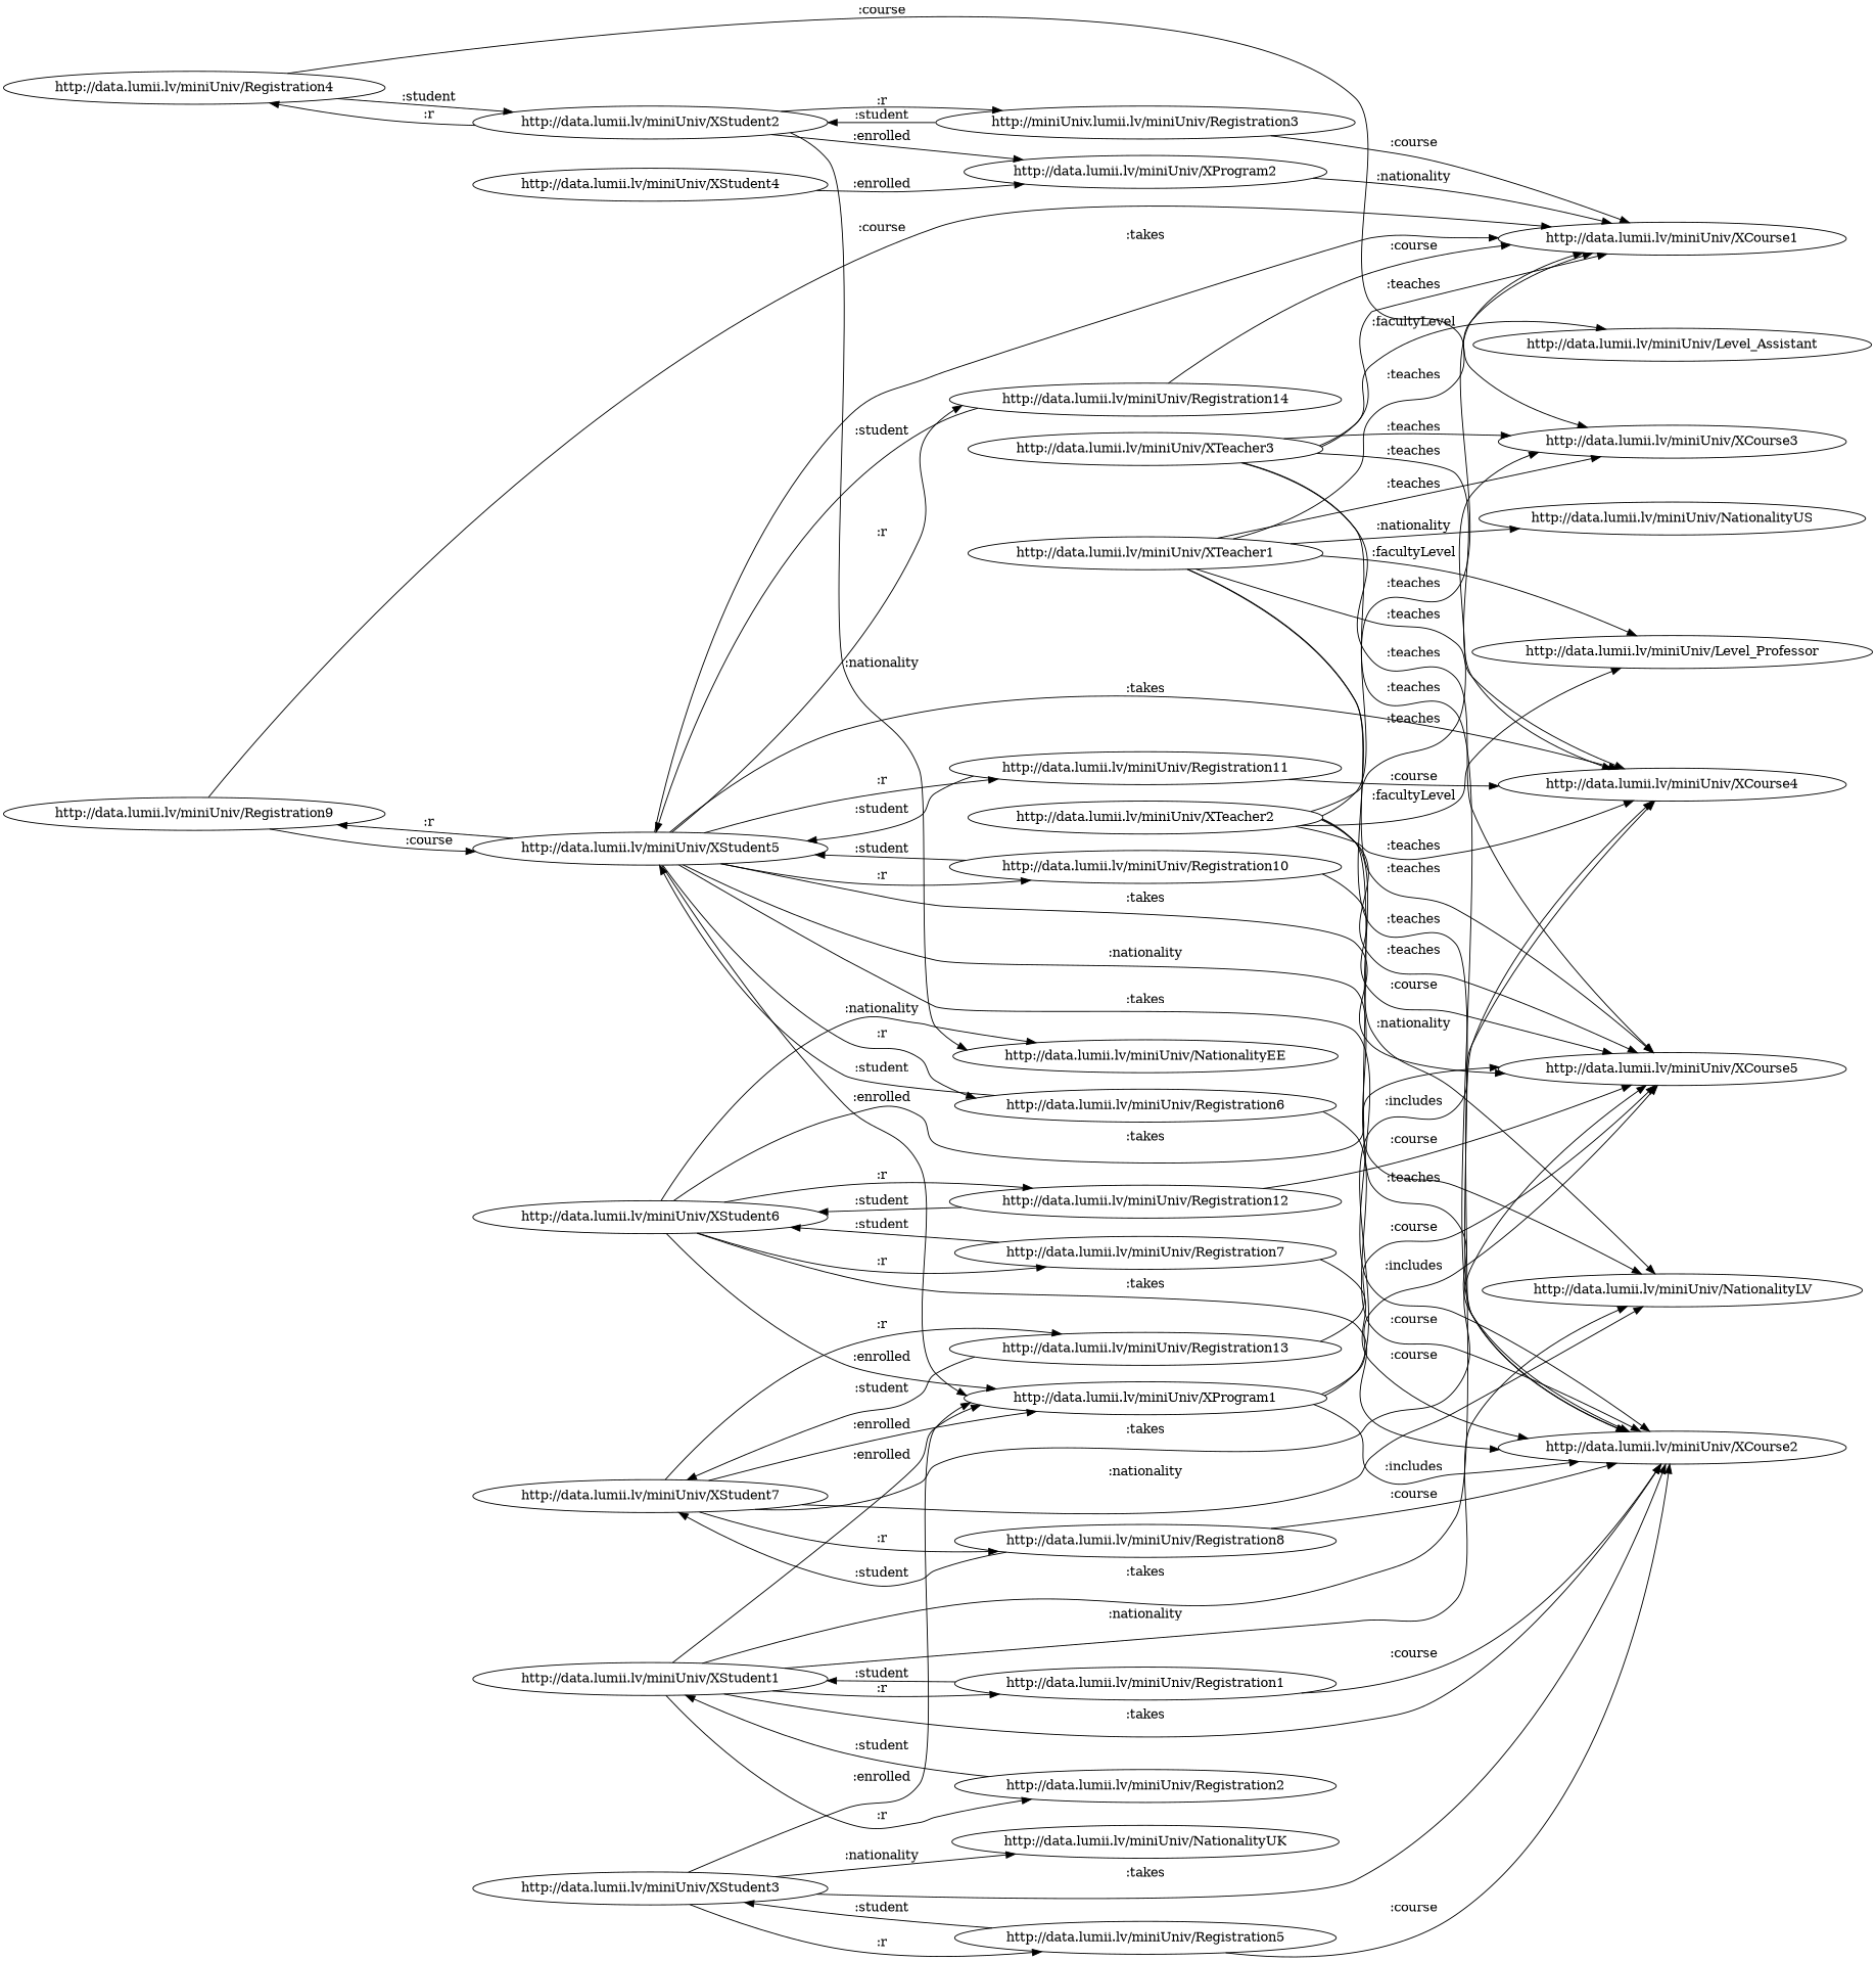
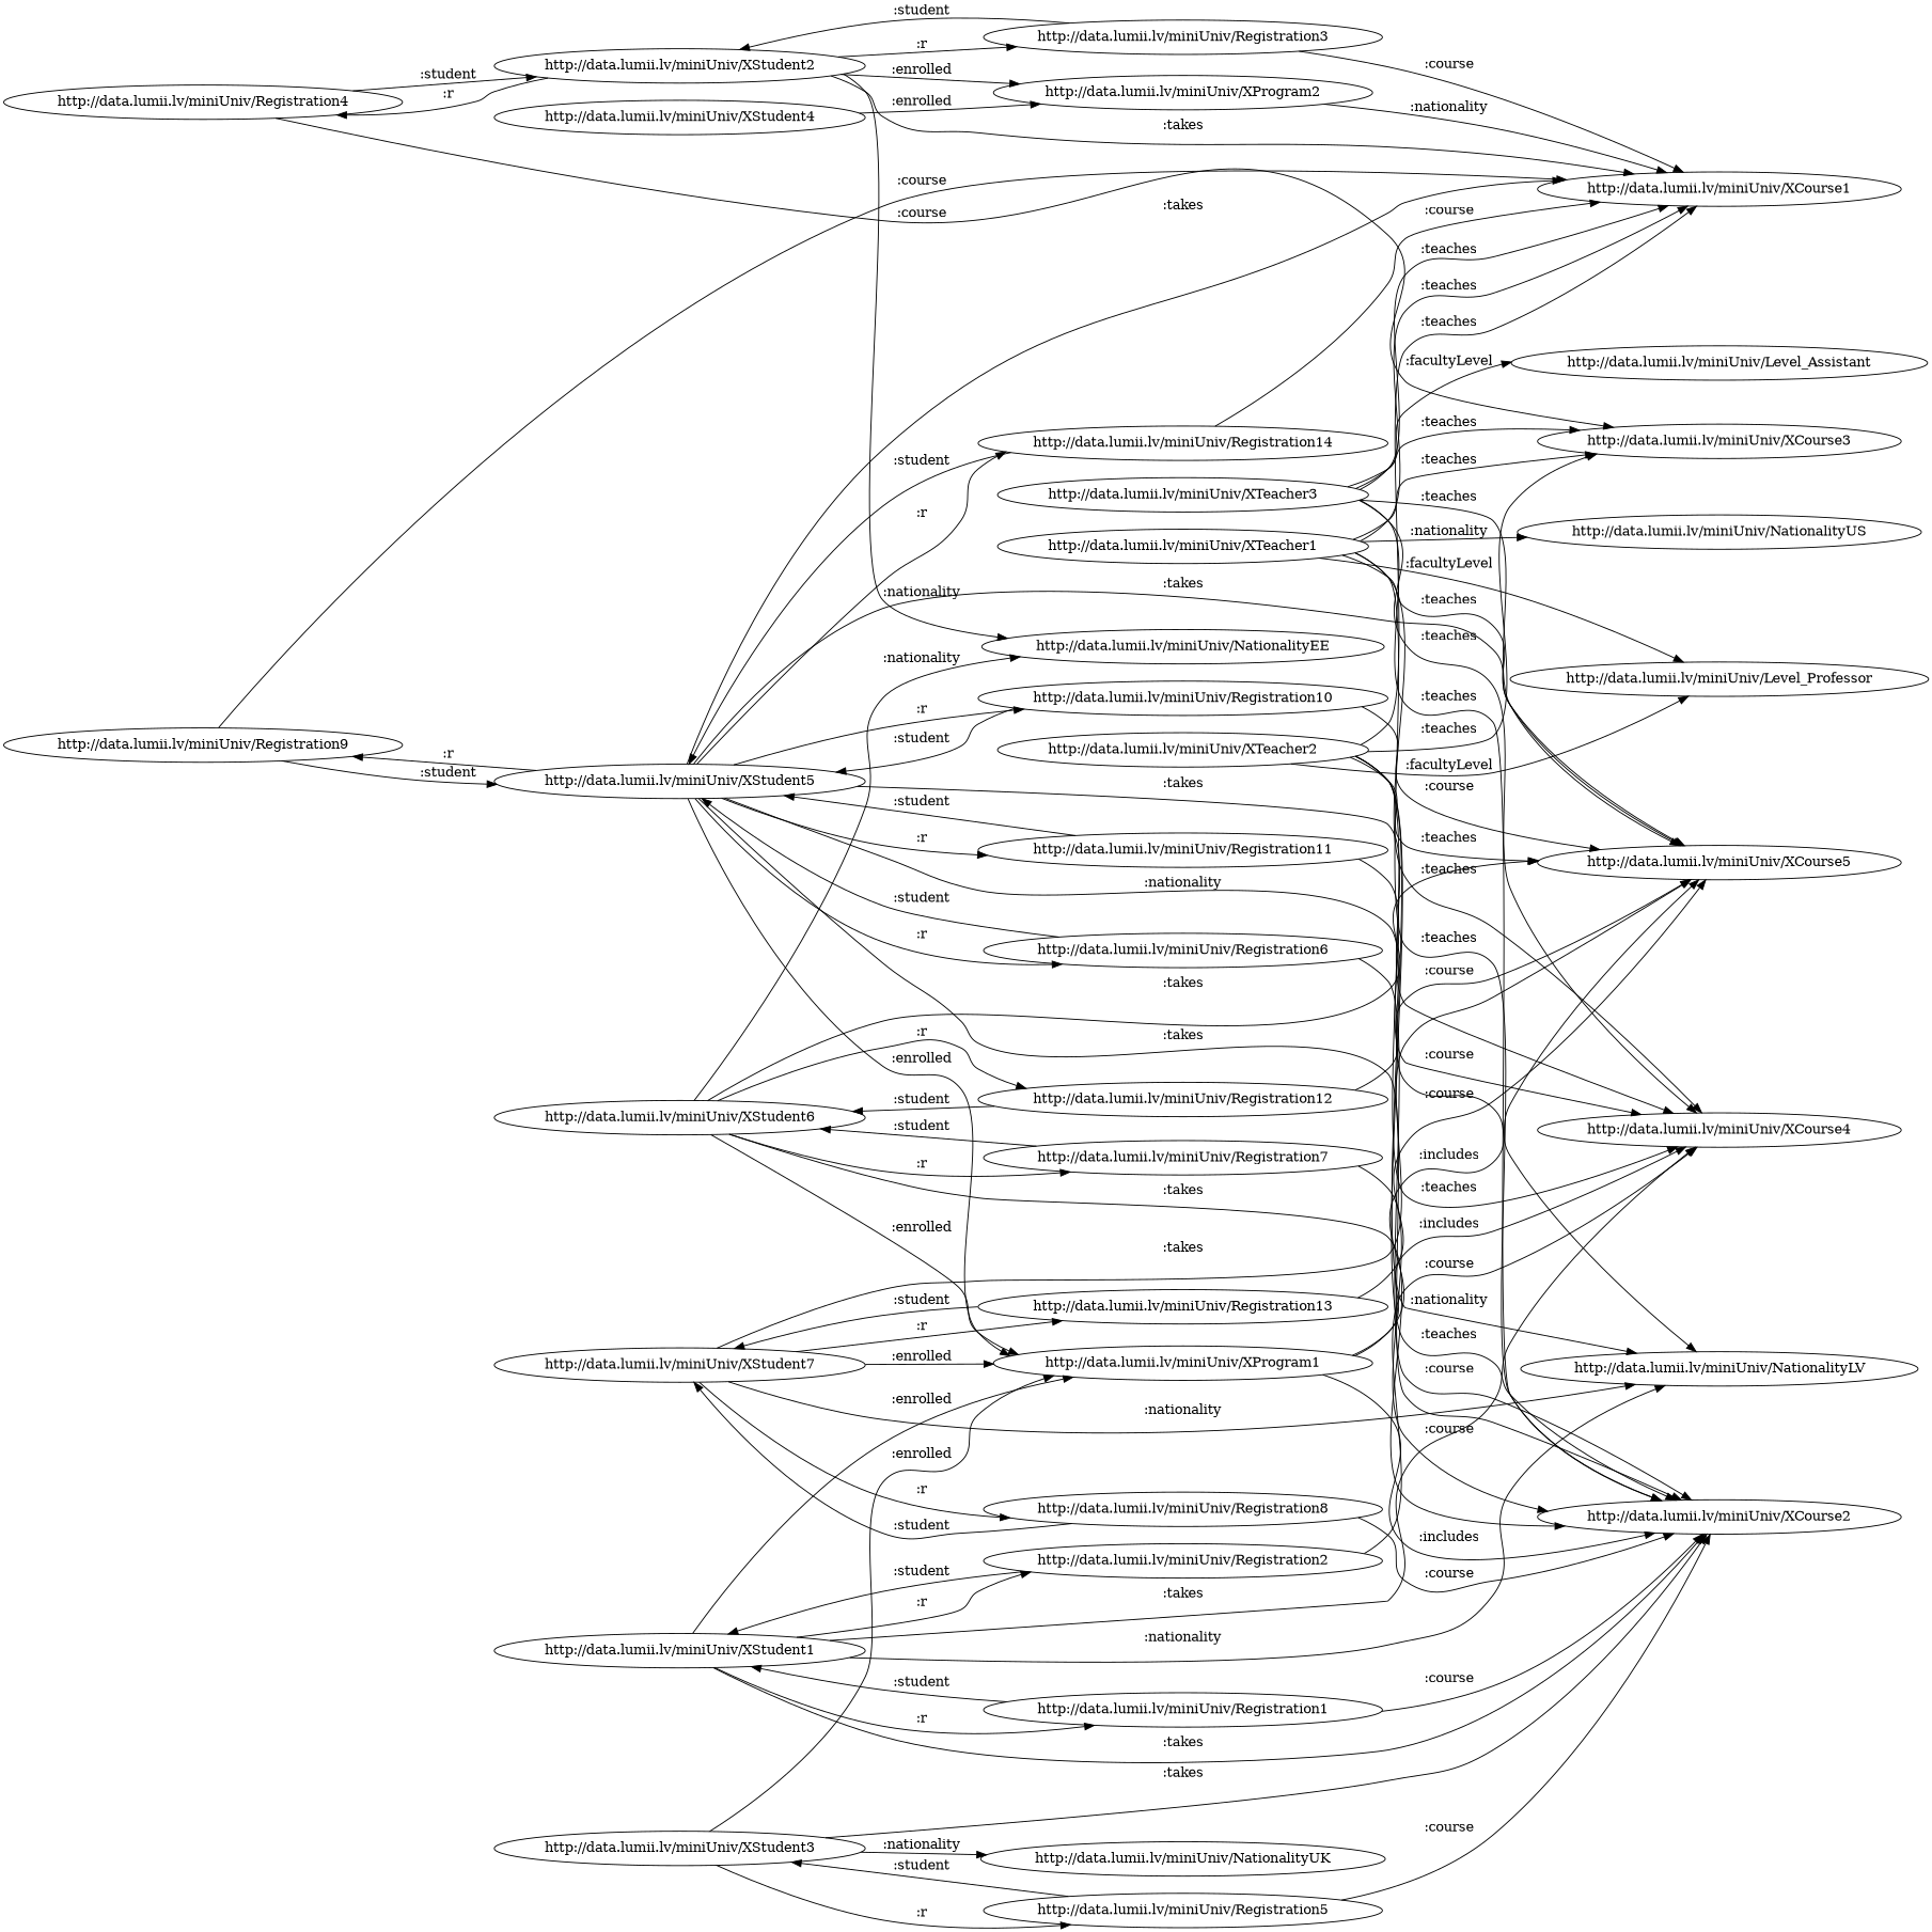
  digraph {
    rankdir=LR
    "http://data.lumii.lv/miniUniv/XTeacher3"
    "http://data.lumii.lv/miniUniv/XCourse3"
    "http://data.lumii.lv/miniUniv/XCourse2"
    "http://data.lumii.lv/miniUniv/XCourse4"
    "http://data.lumii.lv/miniUniv/XCourse5"
    "http://data.lumii.lv/miniUniv/Level_Assistant"
    "http://data.lumii.lv/miniUniv/XCourse1"
    "http://data.lumii.lv/miniUniv/Registration9"
    "http://data.lumii.lv/miniUniv/XStudent5"
    "http://data.lumii.lv/miniUniv/Registration11"
    "http://data.lumii.lv/miniUniv/XProgram1"
    "http://data.lumii.lv/miniUniv/NationalityLV"
    "http://data.lumii.lv/miniUniv/Registration14"
    "http://data.lumii.lv/miniUniv/Registration6"
    "http://data.lumii.lv/miniUniv/Registration10"
-   "http://data.lumii.lv/miniUniv/Registration3" [label="http://miniUniv.lumii.lv/miniUniv/Registration3"]
+   "http://data.lumii.lv/miniUniv/Registration3"
    "http://data.lumii.lv/miniUniv/XStudent2"
    "http://data.lumii.lv/miniUniv/NationalityEE"
    "http://data.lumii.lv/miniUniv/XProgram2"
    "http://data.lumii.lv/miniUniv/Registration4"
    "http://data.lumii.lv/miniUniv/XStudent6"
    "http://data.lumii.lv/miniUniv/Registration7"
    "http://data.lumii.lv/miniUniv/Registration12"
    "http://data.lumii.lv/miniUniv/XTeacher2"
    "http://data.lumii.lv/miniUniv/Level_Professor"
    "http://data.lumii.lv/miniUniv/Registration2"
    "http://data.lumii.lv/miniUniv/XStudent1"
    "http://data.lumii.lv/miniUniv/Registration1"
    "http://data.lumii.lv/miniUniv/Registration8"
    "http://data.lumii.lv/miniUniv/XStudent7"
    "http://data.lumii.lv/miniUniv/Registration13"
    "http://data.lumii.lv/miniUniv/XTeacher1"
    "http://data.lumii.lv/miniUniv/NationalityUS"
    "http://data.lumii.lv/miniUniv/XStudent4"
    "http://data.lumii.lv/miniUniv/XStudent3"
    "http://data.lumii.lv/miniUniv/NationalityUK"
    "http://data.lumii.lv/miniUniv/Registration5"
    "http://data.lumii.lv/miniUniv/XTeacher3" -> "http://data.lumii.lv/miniUniv/XCourse3" [label=":teaches"]
    "http://data.lumii.lv/miniUniv/XTeacher3" -> "http://data.lumii.lv/miniUniv/XCourse2" [label=":teaches"]
    "http://data.lumii.lv/miniUniv/XTeacher3" -> "http://data.lumii.lv/miniUniv/XCourse4" [label=":teaches"]
    "http://data.lumii.lv/miniUniv/XTeacher3" -> "http://data.lumii.lv/miniUniv/XCourse5" [label=":teaches"]
    "http://data.lumii.lv/miniUniv/XTeacher3" -> "http://data.lumii.lv/miniUniv/Level_Assistant" [label=":facultyLevel"]
    "http://data.lumii.lv/miniUniv/XTeacher3" -> "http://data.lumii.lv/miniUniv/XCourse1" [label=":teaches"]
    "http://data.lumii.lv/miniUniv/Registration9" -> "http://data.lumii.lv/miniUniv/XCourse1" [label=":course"]
-   "http://data.lumii.lv/miniUniv/Registration9" -> "http://data.lumii.lv/miniUniv/XStudent5" [label=":course"]
+   "http://data.lumii.lv/miniUniv/Registration9" -> "http://data.lumii.lv/miniUniv/XStudent5" [label=":student"]
    "http://data.lumii.lv/miniUniv/XStudent5" -> "http://data.lumii.lv/miniUniv/XCourse2" [label=":takes"]
    "http://data.lumii.lv/miniUniv/XStudent5" -> "http://data.lumii.lv/miniUniv/XCourse4" [label=":takes"]
    "http://data.lumii.lv/miniUniv/XStudent5" -> "http://data.lumii.lv/miniUniv/XCourse5" [label=":takes"]
    "http://data.lumii.lv/miniUniv/XStudent5" -> "http://data.lumii.lv/miniUniv/XCourse1" [label=":takes"]
    "http://data.lumii.lv/miniUniv/XStudent5" -> "http://data.lumii.lv/miniUniv/Registration9" [label=":r"]
    "http://data.lumii.lv/miniUniv/XStudent5" -> "http://data.lumii.lv/miniUniv/Registration11" [label=":r"]
    "http://data.lumii.lv/miniUniv/XStudent5" -> "http://data.lumii.lv/miniUniv/XProgram1" [label=":enrolled"]
    "http://data.lumii.lv/miniUniv/XStudent5" -> "http://data.lumii.lv/miniUniv/NationalityLV" [label=":nationality"]
    "http://data.lumii.lv/miniUniv/XStudent5" -> "http://data.lumii.lv/miniUniv/Registration14" [label=":r"]
    "http://data.lumii.lv/miniUniv/XStudent5" -> "http://data.lumii.lv/miniUniv/Registration6" [label=":r"]
    "http://data.lumii.lv/miniUniv/XStudent5" -> "http://data.lumii.lv/miniUniv/Registration10" [label=":r"]
    "http://data.lumii.lv/miniUniv/Registration11" -> "http://data.lumii.lv/miniUniv/XCourse4" [label=":course"]
    "http://data.lumii.lv/miniUniv/Registration11" -> "http://data.lumii.lv/miniUniv/XStudent5" [label=":student"]
    "http://data.lumii.lv/miniUniv/XProgram1" -> "http://data.lumii.lv/miniUniv/XCourse2" [label=":includes"]
    "http://data.lumii.lv/miniUniv/XProgram1" -> "http://data.lumii.lv/miniUniv/XCourse4" [label=":includes"]
    "http://data.lumii.lv/miniUniv/XProgram1" -> "http://data.lumii.lv/miniUniv/XCourse5" [label=":includes"]
    "http://data.lumii.lv/miniUniv/Registration14" -> "http://data.lumii.lv/miniUniv/XCourse1" [label=":course"]
    "http://data.lumii.lv/miniUniv/Registration14" -> "http://data.lumii.lv/miniUniv/XStudent5" [label=":student"]
    "http://data.lumii.lv/miniUniv/Registration6" -> "http://data.lumii.lv/miniUniv/XCourse2" [label=":course"]
    "http://data.lumii.lv/miniUniv/Registration6" -> "http://data.lumii.lv/miniUniv/XStudent5" [label=":student"]
    "http://data.lumii.lv/miniUniv/Registration10" -> "http://data.lumii.lv/miniUniv/XCourse5" [label=":course"]
    "http://data.lumii.lv/miniUniv/Registration10" -> "http://data.lumii.lv/miniUniv/XStudent5" [label=":student"]
    "http://data.lumii.lv/miniUniv/Registration3" -> "http://data.lumii.lv/miniUniv/XCourse1" [label=":course"]
    "http://data.lumii.lv/miniUniv/Registration3" -> "http://data.lumii.lv/miniUniv/XStudent2" [label=":student"]
+   "http://data.lumii.lv/miniUniv/XStudent2" -> "http://data.lumii.lv/miniUniv/XCourse1" [label=":takes"]
    "http://data.lumii.lv/miniUniv/XStudent2" -> "http://data.lumii.lv/miniUniv/Registration3" [label=":r"]
    "http://data.lumii.lv/miniUniv/XStudent2" -> "http://data.lumii.lv/miniUniv/NationalityEE" [label=":nationality"]
    "http://data.lumii.lv/miniUniv/XStudent2" -> "http://data.lumii.lv/miniUniv/XProgram2" [label=":enrolled"]
    "http://data.lumii.lv/miniUniv/XStudent2" -> "http://data.lumii.lv/miniUniv/Registration4" [label=":r"]
    "http://data.lumii.lv/miniUniv/XProgram2" -> "http://data.lumii.lv/miniUniv/XCourse1" [label=":nationality"]
    "http://data.lumii.lv/miniUniv/Registration4" -> "http://data.lumii.lv/miniUniv/XCourse3" [label=":course"]
    "http://data.lumii.lv/miniUniv/Registration4" -> "http://data.lumii.lv/miniUniv/XStudent2" [label=":student"]
    "http://data.lumii.lv/miniUniv/XStudent6" -> "http://data.lumii.lv/miniUniv/XCourse2" [label=":takes"]
    "http://data.lumii.lv/miniUniv/XStudent6" -> "http://data.lumii.lv/miniUniv/XCourse5" [label=":takes"]
    "http://data.lumii.lv/miniUniv/XStudent6" -> "http://data.lumii.lv/miniUniv/XProgram1" [label=":enrolled"]
    "http://data.lumii.lv/miniUniv/XStudent6" -> "http://data.lumii.lv/miniUniv/NationalityEE" [label=":nationality"]
    "http://data.lumii.lv/miniUniv/XStudent6" -> "http://data.lumii.lv/miniUniv/Registration7" [label=":r"]
    "http://data.lumii.lv/miniUniv/XStudent6" -> "http://data.lumii.lv/miniUniv/Registration12" [label=":r"]
    "http://data.lumii.lv/miniUniv/Registration7" -> "http://data.lumii.lv/miniUniv/XCourse2" [label=":course"]
    "http://data.lumii.lv/miniUniv/Registration7" -> "http://data.lumii.lv/miniUniv/XStudent6" [label=":student"]
    "http://data.lumii.lv/miniUniv/Registration12" -> "http://data.lumii.lv/miniUniv/XCourse5" [label=":course"]
    "http://data.lumii.lv/miniUniv/Registration12" -> "http://data.lumii.lv/miniUniv/XStudent6" [label=":student"]
    "http://data.lumii.lv/miniUniv/XTeacher2" -> "http://data.lumii.lv/miniUniv/XCourse3" [label=":teaches"]
    "http://data.lumii.lv/miniUniv/XTeacher2" -> "http://data.lumii.lv/miniUniv/XCourse2" [label=":teaches"]
    "http://data.lumii.lv/miniUniv/XTeacher2" -> "http://data.lumii.lv/miniUniv/XCourse4" [label=":teaches"]
    "http://data.lumii.lv/miniUniv/XTeacher2" -> "http://data.lumii.lv/miniUniv/XCourse5" [label=":teaches"]
    "http://data.lumii.lv/miniUniv/XTeacher2" -> "http://data.lumii.lv/miniUniv/XCourse1" [label=":teaches"]
    "http://data.lumii.lv/miniUniv/XTeacher2" -> "http://data.lumii.lv/miniUniv/NationalityLV" [label=":nationality"]
    "http://data.lumii.lv/miniUniv/XTeacher2" -> "http://data.lumii.lv/miniUniv/Level_Professor" [label=":facultyLevel"]
+   "http://data.lumii.lv/miniUniv/Registration2" -> "http://data.lumii.lv/miniUniv/XCourse4" [label=":course"]
    "http://data.lumii.lv/miniUniv/Registration2" -> "http://data.lumii.lv/miniUniv/XStudent1" [label=":student"]
    "http://data.lumii.lv/miniUniv/XStudent1" -> "http://data.lumii.lv/miniUniv/XCourse2" [label=":takes"]
    "http://data.lumii.lv/miniUniv/XStudent1" -> "http://data.lumii.lv/miniUniv/XCourse4" [label=":takes"]
    "http://data.lumii.lv/miniUniv/XStudent1" -> "http://data.lumii.lv/miniUniv/XProgram1" [label=":enrolled"]
    "http://data.lumii.lv/miniUniv/XStudent1" -> "http://data.lumii.lv/miniUniv/NationalityLV" [label=":nationality"]
    "http://data.lumii.lv/miniUniv/XStudent1" -> "http://data.lumii.lv/miniUniv/Registration2" [label=":r"]
    "http://data.lumii.lv/miniUniv/XStudent1" -> "http://data.lumii.lv/miniUniv/Registration1" [label=":r"]
    "http://data.lumii.lv/miniUniv/Registration1" -> "http://data.lumii.lv/miniUniv/XCourse2" [label=":course"]
    "http://data.lumii.lv/miniUniv/Registration1" -> "http://data.lumii.lv/miniUniv/XStudent1" [label=":student"]
    "http://data.lumii.lv/miniUniv/Registration8" -> "http://data.lumii.lv/miniUniv/XCourse2" [label=":course"]
    "http://data.lumii.lv/miniUniv/Registration8" -> "http://data.lumii.lv/miniUniv/XStudent7" [label=":student"]
    "http://data.lumii.lv/miniUniv/XStudent7" -> "http://data.lumii.lv/miniUniv/XCourse5" [label=":takes"]
    "http://data.lumii.lv/miniUniv/XStudent7" -> "http://data.lumii.lv/miniUniv/XProgram1" [label=":enrolled"]
    "http://data.lumii.lv/miniUniv/XStudent7" -> "http://data.lumii.lv/miniUniv/NationalityLV" [label=":nationality"]
    "http://data.lumii.lv/miniUniv/XStudent7" -> "http://data.lumii.lv/miniUniv/Registration8" [label=":r"]
    "http://data.lumii.lv/miniUniv/XStudent7" -> "http://data.lumii.lv/miniUniv/Registration13" [label=":r"]
    "http://data.lumii.lv/miniUniv/Registration13" -> "http://data.lumii.lv/miniUniv/XCourse5" [label=":course"]
    "http://data.lumii.lv/miniUniv/Registration13" -> "http://data.lumii.lv/miniUniv/XStudent7" [label=":student"]
    "http://data.lumii.lv/miniUniv/XTeacher1" -> "http://data.lumii.lv/miniUniv/XCourse3" [label=":teaches"]
    "http://data.lumii.lv/miniUniv/XTeacher1" -> "http://data.lumii.lv/miniUniv/XCourse2" [label=":teaches"]
    "http://data.lumii.lv/miniUniv/XTeacher1" -> "http://data.lumii.lv/miniUniv/XCourse4" [label=":teaches"]
    "http://data.lumii.lv/miniUniv/XTeacher1" -> "http://data.lumii.lv/miniUniv/XCourse5" [label=":teaches"]
    "http://data.lumii.lv/miniUniv/XTeacher1" -> "http://data.lumii.lv/miniUniv/XCourse1" [label=":teaches"]
    "http://data.lumii.lv/miniUniv/XTeacher1" -> "http://data.lumii.lv/miniUniv/Level_Professor" [label=":facultyLevel"]
    "http://data.lumii.lv/miniUniv/XTeacher1" -> "http://data.lumii.lv/miniUniv/NationalityUS" [label=":nationality"]
    "http://data.lumii.lv/miniUniv/XStudent4" -> "http://data.lumii.lv/miniUniv/XProgram2" [label=":enrolled"]
    "http://data.lumii.lv/miniUniv/XStudent3" -> "http://data.lumii.lv/miniUniv/XCourse2" [label=":takes"]
    "http://data.lumii.lv/miniUniv/XStudent3" -> "http://data.lumii.lv/miniUniv/XProgram1" [label=":enrolled"]
    "http://data.lumii.lv/miniUniv/XStudent3" -> "http://data.lumii.lv/miniUniv/NationalityUK" [label=":nationality"]
    "http://data.lumii.lv/miniUniv/XStudent3" -> "http://data.lumii.lv/miniUniv/Registration5" [label=":r"]
    "http://data.lumii.lv/miniUniv/Registration5" -> "http://data.lumii.lv/miniUniv/XCourse2" [label=":course"]
    "http://data.lumii.lv/miniUniv/Registration5" -> "http://data.lumii.lv/miniUniv/XStudent3" [label=":student"]
  }
